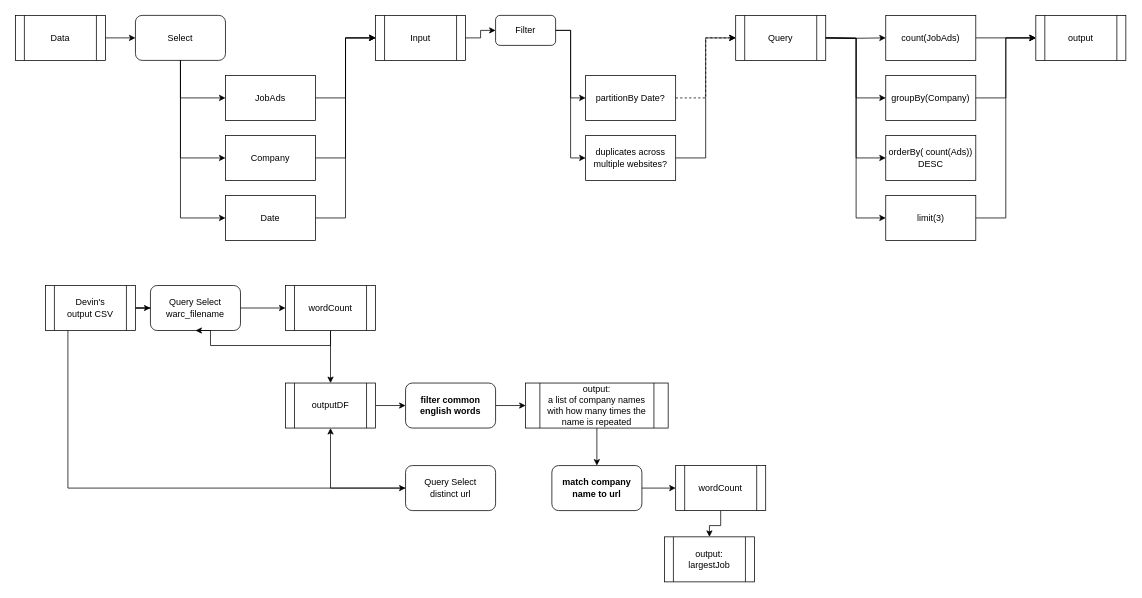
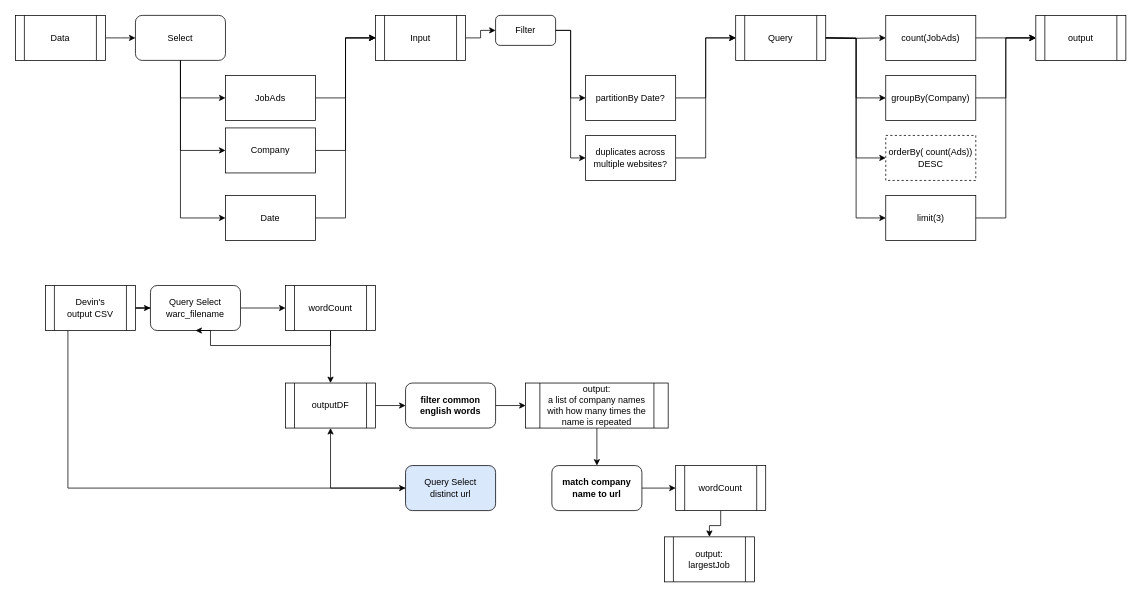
  <mxCell id="0" />
  <mxCell id="1" parent="0" />
  <mxCell id="2" style="edgeStyle=orthogonalEdgeStyle;rounded=0;orthogonalLoop=1;jettySize=auto;html=1;entryX=0;entryY=0.5;entryDx=0;entryDy=0;" parent="1" source="3" edge="1"><mxGeometry relative="1" as="geometry"><mxPoint x="180" y="50" as="targetPoint" /></mxGeometry></mxCell>
  <mxCell id="3" value="Data" style="shape=process;whiteSpace=wrap;html=1;backgroundOutline=1;" parent="1" vertex="1"><mxGeometry x="20" y="20" width="120" height="60" as="geometry" /></mxCell>
  <mxCell id="4" style="edgeStyle=orthogonalEdgeStyle;rounded=0;orthogonalLoop=1;jettySize=auto;html=1;entryX=0;entryY=0.5;entryDx=0;entryDy=0;" parent="1" source="5" target="11" edge="1"><mxGeometry relative="1" as="geometry"><mxPoint x="1380" y="50" as="targetPoint" /></mxGeometry></mxCell>
  <mxCell id="5" value="groupBy(Company)" style="rounded=0;whiteSpace=wrap;html=1;fillColor=none;" parent="1" vertex="1"><mxGeometry x="1180" y="100" width="120" height="60" as="geometry" /></mxCell>
  <mxCell id="6" style="edgeStyle=orthogonalEdgeStyle;rounded=0;orthogonalLoop=1;jettySize=auto;html=1;entryX=0;entryY=0.5;entryDx=0;entryDy=0;" parent="1" source="7" target="11" edge="1"><mxGeometry relative="1" as="geometry"><mxPoint x="1380" y="50" as="targetPoint" /></mxGeometry></mxCell>
  <mxCell id="7" value="count(JobAds)" style="rounded=0;whiteSpace=wrap;html=1;fillColor=none;" parent="1" vertex="1"><mxGeometry x="1180" y="20" width="120" height="60" as="geometry" /></mxCell>
  <mxCell id="8" style="edgeStyle=orthogonalEdgeStyle;rounded=0;orthogonalLoop=1;jettySize=auto;html=1;entryX=0;entryY=0.5;entryDx=0;entryDy=0;" parent="1" source="9" target="11" edge="1"><mxGeometry relative="1" as="geometry"><mxPoint x="1380" y="50" as="targetPoint" /></mxGeometry></mxCell>
  <mxCell id="9" value="limit(3)" style="rounded=0;whiteSpace=wrap;html=1;fillColor=none;" parent="1" vertex="1"><mxGeometry x="1180" y="260" width="120" height="60" as="geometry" /></mxCell>
- <mxCell id="10" value="orderBy( count(Ads))&lt;br&gt;DESC" style="rounded=0;whiteSpace=wrap;html=1;fillColor=none;" parent="1" vertex="1"><mxGeometry x="1180" y="180" width="120" height="60" as="geometry" /></mxCell>
+ <mxCell id="10" value="orderBy( count(Ads))&lt;br&gt;DESC" style="rounded=0;whiteSpace=wrap;html=1;fillColor=none;dashed=1;" parent="1" vertex="1"><mxGeometry x="1180" y="180" width="120" height="60" as="geometry" /></mxCell>
  <mxCell id="11" value="output" style="shape=process;whiteSpace=wrap;html=1;backgroundOutline=1;fillColor=none;" parent="1" vertex="1"><mxGeometry x="1380" y="20" width="120" height="60" as="geometry" /></mxCell>
  <mxCell id="12" style="edgeStyle=orthogonalEdgeStyle;rounded=0;orthogonalLoop=1;jettySize=auto;html=1;entryX=0;entryY=0.5;entryDx=0;entryDy=0;" parent="1" source="15" target="17" edge="1"><mxGeometry relative="1" as="geometry" /></mxCell>
  <mxCell id="13" style="edgeStyle=orthogonalEdgeStyle;rounded=0;orthogonalLoop=1;jettySize=auto;html=1;entryX=0;entryY=0.5;entryDx=0;entryDy=0;" parent="1" source="15" target="19" edge="1"><mxGeometry relative="1" as="geometry" /></mxCell>
  <mxCell id="14" style="edgeStyle=orthogonalEdgeStyle;rounded=0;orthogonalLoop=1;jettySize=auto;html=1;entryX=0;entryY=0.5;entryDx=0;entryDy=0;" parent="1" source="15" target="25" edge="1"><mxGeometry relative="1" as="geometry" /></mxCell>
  <mxCell id="15" value="Select" style="rounded=1;whiteSpace=wrap;html=1;fillColor=none;" parent="1" vertex="1"><mxGeometry x="180" y="20" width="120" height="60" as="geometry" /></mxCell>
  <mxCell id="16" style="edgeStyle=orthogonalEdgeStyle;rounded=0;orthogonalLoop=1;jettySize=auto;html=1;entryX=0;entryY=0.5;entryDx=0;entryDy=0;" parent="1" source="17" target="27" edge="1"><mxGeometry relative="1" as="geometry" /></mxCell>
  <mxCell id="17" value="JobAds" style="rounded=0;whiteSpace=wrap;html=1;fillColor=none;" parent="1" vertex="1"><mxGeometry x="300" y="100" width="120" height="60" as="geometry" /></mxCell>
  <mxCell id="18" style="edgeStyle=orthogonalEdgeStyle;rounded=0;orthogonalLoop=1;jettySize=auto;html=1;entryX=0;entryY=0.5;entryDx=0;entryDy=0;" parent="1" source="19" target="27" edge="1"><mxGeometry relative="1" as="geometry" /></mxCell>
- <mxCell id="19" value="Company" style="rounded=0;whiteSpace=wrap;html=1;fillColor=none;" parent="1" vertex="1"><mxGeometry x="300" y="180" width="120" height="60" as="geometry" /></mxCell>
+ <mxCell id="19" value="Company" style="rounded=0;whiteSpace=wrap;html=1;fillColor=none;" parent="1" vertex="1"><mxGeometry x="300" y="170" width="120" height="60" as="geometry" /></mxCell>
  <mxCell id="20" style="edgeStyle=orthogonalEdgeStyle;rounded=0;orthogonalLoop=1;jettySize=auto;html=1;entryX=0;entryY=0.5;entryDx=0;entryDy=0;" parent="1" target="7" edge="1"><mxGeometry relative="1" as="geometry"><mxPoint x="1100" y="50" as="sourcePoint" /></mxGeometry></mxCell>
  <mxCell id="21" style="edgeStyle=orthogonalEdgeStyle;rounded=0;orthogonalLoop=1;jettySize=auto;html=1;entryX=0;entryY=0.5;entryDx=0;entryDy=0;" parent="1" target="5" edge="1"><mxGeometry relative="1" as="geometry"><mxPoint x="1100" y="50" as="sourcePoint" /></mxGeometry></mxCell>
  <mxCell id="22" style="edgeStyle=orthogonalEdgeStyle;rounded=0;orthogonalLoop=1;jettySize=auto;html=1;entryX=0;entryY=0.5;entryDx=0;entryDy=0;" parent="1" target="10" edge="1"><mxGeometry relative="1" as="geometry"><mxPoint x="1100" y="50" as="sourcePoint" /></mxGeometry></mxCell>
  <mxCell id="23" style="edgeStyle=orthogonalEdgeStyle;rounded=0;orthogonalLoop=1;jettySize=auto;html=1;entryX=0;entryY=0.5;entryDx=0;entryDy=0;" parent="1" target="9" edge="1"><mxGeometry relative="1" as="geometry"><mxPoint x="1100" y="50" as="sourcePoint" /></mxGeometry></mxCell>
  <mxCell id="24" style="edgeStyle=orthogonalEdgeStyle;rounded=0;orthogonalLoop=1;jettySize=auto;html=1;entryX=0;entryY=0.5;entryDx=0;entryDy=0;" parent="1" source="25" target="27" edge="1"><mxGeometry relative="1" as="geometry" /></mxCell>
  <mxCell id="25" value="Date" style="rounded=0;whiteSpace=wrap;html=1;fillColor=none;" parent="1" vertex="1"><mxGeometry x="300" y="260" width="120" height="60" as="geometry" /></mxCell>
  <mxCell id="26" style="edgeStyle=orthogonalEdgeStyle;rounded=0;orthogonalLoop=1;jettySize=auto;html=1;entryX=0;entryY=0.5;entryDx=0;entryDy=0;" parent="1" source="27" target="30" edge="1"><mxGeometry relative="1" as="geometry" /></mxCell>
  <mxCell id="27" value="Input" style="shape=process;whiteSpace=wrap;html=1;backgroundOutline=1;fillColor=none;" parent="1" vertex="1"><mxGeometry x="500" y="20" width="120" height="60" as="geometry" /></mxCell>
  <mxCell id="28" style="edgeStyle=orthogonalEdgeStyle;rounded=0;orthogonalLoop=1;jettySize=auto;html=1;entryX=0;entryY=0.5;entryDx=0;entryDy=0;" parent="1" source="30" target="32" edge="1"><mxGeometry relative="1" as="geometry" /></mxCell>
  <mxCell id="29" style="edgeStyle=orthogonalEdgeStyle;rounded=0;orthogonalLoop=1;jettySize=auto;html=1;entryX=0;entryY=0.5;entryDx=0;entryDy=0;" parent="1" source="30" target="34" edge="1"><mxGeometry relative="1" as="geometry" /></mxCell>
  <mxCell id="30" value="Filter" style="rounded=1;whiteSpace=wrap;html=1;fillColor=none;" parent="1" vertex="1"><mxGeometry x="660" y="20" width="80" height="40" as="geometry" /></mxCell>
- <mxCell id="31" style="edgeStyle=orthogonalEdgeStyle;rounded=0;orthogonalLoop=1;jettySize=auto;html=1;entryX=0;entryY=0.5;entryDx=0;entryDy=0;dashed=1;" parent="1" source="32" target="35" edge="1"><mxGeometry relative="1" as="geometry" /></mxCell>
+ <mxCell id="31" style="edgeStyle=orthogonalEdgeStyle;rounded=0;orthogonalLoop=1;jettySize=auto;html=1;entryX=0;entryY=0.5;entryDx=0;entryDy=0;" parent="1" source="32" target="35" edge="1"><mxGeometry relative="1" as="geometry" /></mxCell>
  <mxCell id="32" value="partitionBy Date?" style="rounded=0;whiteSpace=wrap;html=1;fillColor=none;" parent="1" vertex="1"><mxGeometry x="780" y="100" width="120" height="60" as="geometry" /></mxCell>
  <mxCell id="33" style="edgeStyle=orthogonalEdgeStyle;rounded=0;orthogonalLoop=1;jettySize=auto;html=1;entryX=0;entryY=0.5;entryDx=0;entryDy=0;" parent="1" source="34" target="35" edge="1"><mxGeometry relative="1" as="geometry" /></mxCell>
  <mxCell id="34" value="duplicates across multiple websites?" style="rounded=0;whiteSpace=wrap;html=1;fillColor=none;" parent="1" vertex="1"><mxGeometry x="780" y="180" width="120" height="60" as="geometry" /></mxCell>
  <mxCell id="35" value="Query" style="shape=process;whiteSpace=wrap;html=1;backgroundOutline=1;fillColor=none;" parent="1" vertex="1"><mxGeometry x="980" y="20" width="120" height="60" as="geometry" /></mxCell>
  <mxCell id="36" value="" style="edgeStyle=orthogonalEdgeStyle;rounded=0;orthogonalLoop=1;jettySize=auto;html=1;" edge="1" parent="1" source="38" target="40"><mxGeometry relative="1" as="geometry" /></mxCell>
  <mxCell id="37" style="edgeStyle=orthogonalEdgeStyle;rounded=0;orthogonalLoop=1;jettySize=auto;html=1;exitX=0.25;exitY=1;exitDx=0;exitDy=0;entryX=0;entryY=0.5;entryDx=0;entryDy=0;" edge="1" parent="1" source="38" target="51"><mxGeometry relative="1" as="geometry"><mxPoint x="650" y="640" as="targetPoint" /></mxGeometry></mxCell>
  <mxCell id="38" value="Devin's &lt;br&gt;output CSV" style="shape=process;whiteSpace=wrap;html=1;backgroundOutline=1;" vertex="1" parent="1"><mxGeometry x="60" y="380" width="120" height="60" as="geometry" /></mxCell>
  <mxCell id="39" style="edgeStyle=orthogonalEdgeStyle;rounded=0;orthogonalLoop=1;jettySize=auto;html=1;entryX=0;entryY=0.5;entryDx=0;entryDy=0;" edge="1" parent="1" source="40" target="43"><mxGeometry relative="1" as="geometry" /></mxCell>
  <mxCell id="40" value="Query Select&lt;br&gt;warc_filename" style="rounded=1;whiteSpace=wrap;html=1;" vertex="1" parent="1"><mxGeometry x="200" y="380" width="120" height="60" as="geometry" /></mxCell>
  <mxCell id="41" style="edgeStyle=orthogonalEdgeStyle;rounded=0;orthogonalLoop=1;jettySize=auto;html=1;entryX=0.5;entryY=1;entryDx=0;entryDy=0;" edge="1" parent="1" source="43" target="40"><mxGeometry relative="1" as="geometry"><Array as="points"><mxPoint x="440" y="460" /><mxPoint x="280" y="460" /></Array></mxGeometry></mxCell>
  <mxCell id="42" style="edgeStyle=orthogonalEdgeStyle;rounded=0;orthogonalLoop=1;jettySize=auto;html=1;entryX=0.5;entryY=0;entryDx=0;entryDy=0;" edge="1" parent="1" source="43" target="45"><mxGeometry relative="1" as="geometry" /></mxCell>
  <mxCell id="43" value="wordCount" style="shape=process;whiteSpace=wrap;html=1;backgroundOutline=1;" vertex="1" parent="1"><mxGeometry x="380" y="380" width="120" height="60" as="geometry" /></mxCell>
  <mxCell id="44" style="edgeStyle=orthogonalEdgeStyle;rounded=0;orthogonalLoop=1;jettySize=auto;html=1;entryX=0;entryY=0.5;entryDx=0;entryDy=0;" edge="1" parent="1" source="45" target="47"><mxGeometry relative="1" as="geometry" /></mxCell>
  <mxCell id="45" value="outputDF" style="shape=process;whiteSpace=wrap;html=1;backgroundOutline=1;" vertex="1" parent="1"><mxGeometry x="380" y="510" width="120" height="60" as="geometry" /></mxCell>
  <mxCell id="46" style="edgeStyle=orthogonalEdgeStyle;rounded=0;orthogonalLoop=1;jettySize=auto;html=1;entryX=0;entryY=0.5;entryDx=0;entryDy=0;" edge="1" parent="1" source="47" target="49"><mxGeometry relative="1" as="geometry" /></mxCell>
  <mxCell id="47" value="&lt;b&gt;filter common english words&lt;/b&gt;" style="rounded=1;whiteSpace=wrap;html=1;" vertex="1" parent="1"><mxGeometry x="540" y="510" width="120" height="60" as="geometry" /></mxCell>
  <mxCell id="48" style="edgeStyle=orthogonalEdgeStyle;rounded=0;orthogonalLoop=1;jettySize=auto;html=1;entryX=0.5;entryY=0;entryDx=0;entryDy=0;" edge="1" parent="1" source="49" target="56"><mxGeometry relative="1" as="geometry" /></mxCell>
  <mxCell id="49" value="output:&lt;br&gt;a list of company names&lt;br&gt;with how many times the name is repeated" style="shape=process;whiteSpace=wrap;html=1;backgroundOutline=1;" vertex="1" parent="1"><mxGeometry x="700" y="510" width="190" height="60" as="geometry" /></mxCell>
  <mxCell id="50" style="edgeStyle=orthogonalEdgeStyle;rounded=0;orthogonalLoop=1;jettySize=auto;html=1;" edge="1" parent="1" source="51" target="45"><mxGeometry relative="1" as="geometry" /></mxCell>
- <mxCell id="51" value="Query Select&lt;br&gt;distinct url" style="rounded=1;whiteSpace=wrap;html=1;" vertex="1" parent="1"><mxGeometry x="540" y="620" width="120" height="60" as="geometry" /></mxCell>
+ <mxCell id="51" value="Query Select&lt;br&gt;distinct url" style="rounded=1;whiteSpace=wrap;html=1;fillColor=#dae8fc;" vertex="1" parent="1"><mxGeometry x="540" y="620" width="120" height="60" as="geometry" /></mxCell>
  <mxCell id="52" style="edgeStyle=orthogonalEdgeStyle;rounded=0;orthogonalLoop=1;jettySize=auto;html=1;" edge="1" parent="1" source="53" target="54"><mxGeometry relative="1" as="geometry" /></mxCell>
  <mxCell id="53" value="wordCount" style="shape=process;whiteSpace=wrap;html=1;backgroundOutline=1;" vertex="1" parent="1"><mxGeometry x="900" y="620" width="120" height="60" as="geometry" /></mxCell>
  <mxCell id="54" value="output:&lt;br&gt;largestJob" style="shape=process;whiteSpace=wrap;html=1;backgroundOutline=1;" vertex="1" parent="1"><mxGeometry x="885" y="715" width="120" height="60" as="geometry" /></mxCell>
  <mxCell id="55" style="edgeStyle=orthogonalEdgeStyle;rounded=0;orthogonalLoop=1;jettySize=auto;html=1;entryX=0;entryY=0.5;entryDx=0;entryDy=0;" edge="1" parent="1" source="56" target="53"><mxGeometry relative="1" as="geometry" /></mxCell>
  <mxCell id="56" value="&lt;b&gt;match company name to url&lt;/b&gt;" style="rounded=1;whiteSpace=wrap;html=1;" vertex="1" parent="1"><mxGeometry x="735" y="620" width="120" height="60" as="geometry" /></mxCell>
